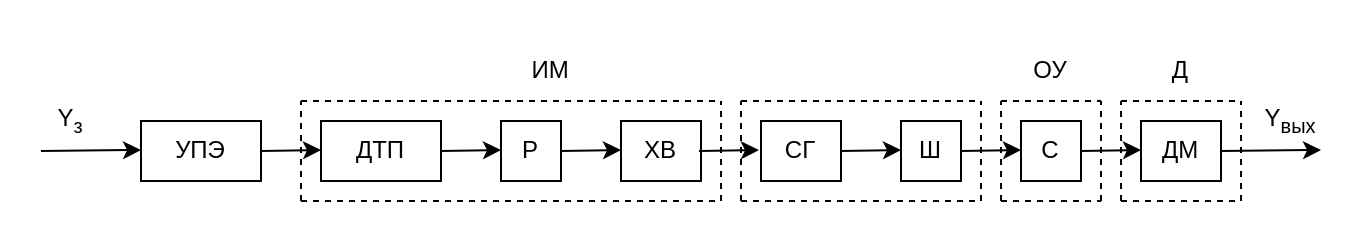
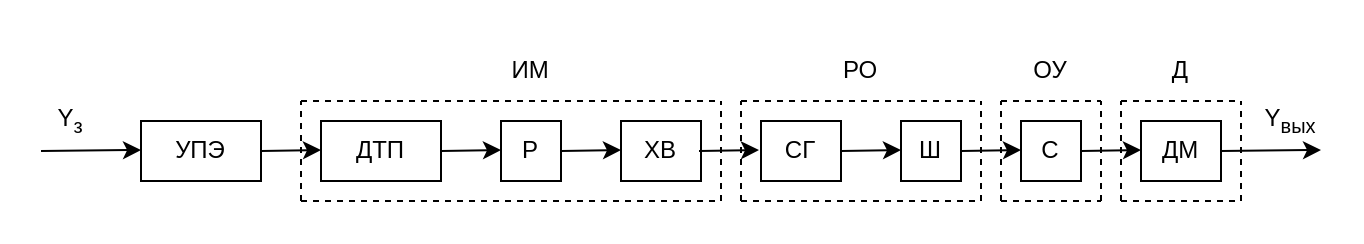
  <mxCell id="0" />
  <mxCell id="1" parent="0" />
  <mxCell id="2" value="" style="endArrow=classic;html=1;" parent="1" edge="1"><mxGeometry width="50" height="50" relative="1" as="geometry"><mxPoint x="20" y="75" as="sourcePoint" /><mxPoint x="70" y="74.5" as="targetPoint" /></mxGeometry></mxCell>
  <mxCell id="3" value="" style="rounded=0;whiteSpace=wrap;html=1;" parent="1" vertex="1"><mxGeometry x="70" y="60" width="60" height="30" as="geometry" /></mxCell>
  <mxCell id="4" value="УПЭ" style="text;html=1;strokeColor=none;fillColor=none;align=center;verticalAlign=middle;whiteSpace=wrap;rounded=0;" parent="1" vertex="1"><mxGeometry x="80" y="60" width="40" height="30" as="geometry" /></mxCell>
  <mxCell id="5" value="" style="endArrow=classic;html=1;" parent="1" edge="1"><mxGeometry width="50" height="50" relative="1" as="geometry"><mxPoint x="280" y="75" as="sourcePoint" /><mxPoint x="310" y="74.5" as="targetPoint" /></mxGeometry></mxCell>
  <mxCell id="6" value="" style="endArrow=classic;html=1;" parent="1" edge="1"><mxGeometry width="50" height="50" relative="1" as="geometry"><mxPoint x="220" y="75" as="sourcePoint" /><mxPoint x="250" y="74.5" as="targetPoint" /></mxGeometry></mxCell>
  <mxCell id="7" value="" style="endArrow=classic;html=1;" parent="1" edge="1"><mxGeometry width="50" height="50" relative="1" as="geometry"><mxPoint x="130" y="75" as="sourcePoint" /><mxPoint x="160" y="74.5" as="targetPoint" /></mxGeometry></mxCell>
  <mxCell id="8" value="" style="rounded=0;whiteSpace=wrap;html=1;" parent="1" vertex="1"><mxGeometry x="160" y="60" width="60" height="30" as="geometry" /></mxCell>
  <mxCell id="9" value="" style="rounded=0;whiteSpace=wrap;html=1;" parent="1" vertex="1"><mxGeometry x="250" y="60" width="30" height="30" as="geometry" /></mxCell>
  <mxCell id="10" value="" style="rounded=0;whiteSpace=wrap;html=1;" parent="1" vertex="1"><mxGeometry x="310" y="60" width="40" height="30" as="geometry" /></mxCell>
  <mxCell id="11" value="" style="rounded=0;whiteSpace=wrap;html=1;" parent="1" vertex="1"><mxGeometry x="380" y="60" width="40" height="30" as="geometry" /></mxCell>
  <mxCell id="12" value="" style="endArrow=classic;html=1;" parent="1" edge="1"><mxGeometry width="50" height="50" relative="1" as="geometry"><mxPoint x="420" y="75" as="sourcePoint" /><mxPoint x="450" y="74.5" as="targetPoint" /></mxGeometry></mxCell>
  <mxCell id="13" value="" style="endArrow=classic;html=1;" parent="1" edge="1"><mxGeometry width="50" height="50" relative="1" as="geometry"><mxPoint x="349" y="75" as="sourcePoint" /><mxPoint x="379" y="74.5" as="targetPoint" /></mxGeometry></mxCell>
  <mxCell id="14" value="" style="rounded=0;whiteSpace=wrap;html=1;" parent="1" vertex="1"><mxGeometry x="510" y="60" width="30" height="30" as="geometry" /></mxCell>
  <mxCell id="15" value="" style="rounded=0;whiteSpace=wrap;html=1;" parent="1" vertex="1"><mxGeometry x="450" y="60" width="30" height="30" as="geometry" /></mxCell>
  <mxCell id="16" value="" style="rounded=0;whiteSpace=wrap;html=1;" parent="1" vertex="1"><mxGeometry x="570" y="60" width="40" height="30" as="geometry" /></mxCell>
  <mxCell id="17" value="" style="endArrow=classic;html=1;" parent="1" edge="1"><mxGeometry width="50" height="50" relative="1" as="geometry"><mxPoint x="540" y="75" as="sourcePoint" /><mxPoint x="570" y="74.5" as="targetPoint" /></mxGeometry></mxCell>
  <mxCell id="18" value="" style="endArrow=classic;html=1;" parent="1" edge="1"><mxGeometry width="50" height="50" relative="1" as="geometry"><mxPoint x="480" y="75" as="sourcePoint" /><mxPoint x="510" y="74.5" as="targetPoint" /></mxGeometry></mxCell>
  <mxCell id="19" value="" style="endArrow=classic;html=1;" parent="1" edge="1"><mxGeometry width="50" height="50" relative="1" as="geometry"><mxPoint x="610" y="75" as="sourcePoint" /><mxPoint x="660" y="74.5" as="targetPoint" /></mxGeometry></mxCell>
  <mxCell id="20" value="ДТП" style="text;html=1;strokeColor=none;fillColor=none;align=center;verticalAlign=middle;whiteSpace=wrap;rounded=0;" parent="1" vertex="1"><mxGeometry x="170" y="60" width="40" height="30" as="geometry" /></mxCell>
  <mxCell id="21" value="Р" style="text;html=1;strokeColor=none;fillColor=none;align=center;verticalAlign=middle;whiteSpace=wrap;rounded=0;" parent="1" vertex="1"><mxGeometry x="255" y="65" width="20" height="20" as="geometry" /></mxCell>
  <mxCell id="22" value="ХВ" style="text;html=1;strokeColor=none;fillColor=none;align=center;verticalAlign=middle;whiteSpace=wrap;rounded=0;" parent="1" vertex="1"><mxGeometry x="315" y="65" width="30" height="20" as="geometry" /></mxCell>
  <mxCell id="23" value="СГ" style="text;html=1;strokeColor=none;fillColor=none;align=center;verticalAlign=middle;whiteSpace=wrap;rounded=0;" parent="1" vertex="1"><mxGeometry x="385" y="65" width="30" height="20" as="geometry" /></mxCell>
  <mxCell id="24" value="Ш" style="text;html=1;strokeColor=none;fillColor=none;align=center;verticalAlign=middle;whiteSpace=wrap;rounded=0;" parent="1" vertex="1"><mxGeometry x="450" y="65" width="30" height="20" as="geometry" /></mxCell>
  <mxCell id="25" value="С" style="text;html=1;strokeColor=none;fillColor=none;align=center;verticalAlign=middle;whiteSpace=wrap;rounded=0;" parent="1" vertex="1"><mxGeometry x="515" y="65" width="20" height="20" as="geometry" /></mxCell>
  <mxCell id="26" value="ДМ" style="text;html=1;strokeColor=none;fillColor=none;align=center;verticalAlign=middle;whiteSpace=wrap;rounded=0;" parent="1" vertex="1"><mxGeometry x="575" y="65" width="30" height="20" as="geometry" /></mxCell>
  <mxCell id="27" value="" style="endArrow=none;dashed=1;html=1;" parent="1" edge="1"><mxGeometry width="50" height="50" relative="1" as="geometry"><mxPoint x="150" y="100" as="sourcePoint" /><mxPoint x="150" y="50" as="targetPoint" /></mxGeometry></mxCell>
  <mxCell id="28" value="" style="endArrow=none;dashed=1;html=1;" parent="1" edge="1"><mxGeometry width="50" height="50" relative="1" as="geometry"><mxPoint x="150" y="100" as="sourcePoint" /><mxPoint x="360" y="100" as="targetPoint" /></mxGeometry></mxCell>
  <mxCell id="29" value="" style="endArrow=none;dashed=1;html=1;" parent="1" edge="1"><mxGeometry width="50" height="50" relative="1" as="geometry"><mxPoint x="150" y="50" as="sourcePoint" /><mxPoint x="360" y="50" as="targetPoint" /></mxGeometry></mxCell>
  <mxCell id="30" value="" style="endArrow=none;dashed=1;html=1;" parent="1" edge="1"><mxGeometry width="50" height="50" relative="1" as="geometry"><mxPoint x="360" y="100" as="sourcePoint" /><mxPoint x="360" y="50" as="targetPoint" /></mxGeometry></mxCell>
  <mxCell id="31" value="" style="endArrow=none;dashed=1;html=1;" parent="1" edge="1"><mxGeometry width="50" height="50" relative="1" as="geometry"><mxPoint x="370" y="100" as="sourcePoint" /><mxPoint x="370" y="50" as="targetPoint" /></mxGeometry></mxCell>
  <mxCell id="32" value="" style="endArrow=none;dashed=1;html=1;" parent="1" edge="1"><mxGeometry width="50" height="50" relative="1" as="geometry"><mxPoint x="490" y="100" as="sourcePoint" /><mxPoint x="490" y="50" as="targetPoint" /></mxGeometry></mxCell>
  <mxCell id="33" value="" style="endArrow=none;dashed=1;html=1;" parent="1" edge="1"><mxGeometry width="50" height="50" relative="1" as="geometry"><mxPoint x="500" y="100" as="sourcePoint" /><mxPoint x="500" y="50" as="targetPoint" /></mxGeometry></mxCell>
  <mxCell id="34" value="" style="endArrow=none;dashed=1;html=1;" parent="1" edge="1"><mxGeometry width="50" height="50" relative="1" as="geometry"><mxPoint x="620" y="100" as="sourcePoint" /><mxPoint x="620" y="50" as="targetPoint" /></mxGeometry></mxCell>
  <mxCell id="35" value="" style="endArrow=none;dashed=1;html=1;" parent="1" edge="1"><mxGeometry width="50" height="50" relative="1" as="geometry"><mxPoint x="370" y="50" as="sourcePoint" /><mxPoint x="490" y="50" as="targetPoint" /></mxGeometry></mxCell>
  <mxCell id="36" value="" style="endArrow=none;dashed=1;html=1;" parent="1" edge="1"><mxGeometry width="50" height="50" relative="1" as="geometry"><mxPoint x="370" y="100" as="sourcePoint" /><mxPoint x="490" y="100" as="targetPoint" /></mxGeometry></mxCell>
  <mxCell id="37" value="" style="endArrow=none;dashed=1;html=1;" parent="1" edge="1"><mxGeometry width="50" height="50" relative="1" as="geometry"><mxPoint x="500" y="50" as="sourcePoint" /><mxPoint x="550" y="50" as="targetPoint" /></mxGeometry></mxCell>
  <mxCell id="38" value="" style="endArrow=none;dashed=1;html=1;" parent="1" edge="1"><mxGeometry width="50" height="50" relative="1" as="geometry"><mxPoint x="500" y="100" as="sourcePoint" /><mxPoint x="550" y="100" as="targetPoint" /></mxGeometry></mxCell>
- <mxCell id="39" value="ИМ" style="text;html=1;strokeColor=none;fillColor=none;align=center;verticalAlign=middle;whiteSpace=wrap;rounded=0;" parent="1" vertex="1"><mxGeometry x="255" y="20" width="40" height="30" as="geometry" /></mxCell>
+ <mxCell id="39" value="ИМ" style="text;html=1;strokeColor=none;fillColor=none;align=center;verticalAlign=middle;whiteSpace=wrap;rounded=0;" parent="1" vertex="1"><mxGeometry x="245" y="20" width="40" height="30" as="geometry" /></mxCell>
+ <mxCell id="40" value="РО" style="text;html=1;strokeColor=none;fillColor=none;align=center;verticalAlign=middle;whiteSpace=wrap;rounded=0;" parent="1" vertex="1"><mxGeometry x="410" y="20" width="40" height="30" as="geometry" /></mxCell>
  <mxCell id="41" value="ОУ" style="text;html=1;strokeColor=none;fillColor=none;align=center;verticalAlign=middle;whiteSpace=wrap;rounded=0;" parent="1" vertex="1"><mxGeometry x="505" y="20" width="40" height="30" as="geometry" /></mxCell>
  <mxCell id="42" value="" style="endArrow=none;dashed=1;html=1;" parent="1" edge="1"><mxGeometry width="50" height="50" relative="1" as="geometry"><mxPoint x="550" y="100" as="sourcePoint" /><mxPoint x="550" y="50" as="targetPoint" /></mxGeometry></mxCell>
  <mxCell id="43" value="" style="endArrow=none;dashed=1;html=1;" parent="1" edge="1"><mxGeometry width="50" height="50" relative="1" as="geometry"><mxPoint x="560" y="100" as="sourcePoint" /><mxPoint x="560" y="50" as="targetPoint" /></mxGeometry></mxCell>
  <mxCell id="44" value="" style="endArrow=none;dashed=1;html=1;" parent="1" edge="1"><mxGeometry width="50" height="50" relative="1" as="geometry"><mxPoint x="560" y="100" as="sourcePoint" /><mxPoint x="620" y="100" as="targetPoint" /></mxGeometry></mxCell>
  <mxCell id="45" value="" style="endArrow=none;dashed=1;html=1;" parent="1" edge="1"><mxGeometry width="50" height="50" relative="1" as="geometry"><mxPoint x="560" y="50" as="sourcePoint" /><mxPoint x="620" y="50" as="targetPoint" /></mxGeometry></mxCell>
  <mxCell id="46" value="Д" style="text;html=1;strokeColor=none;fillColor=none;align=center;verticalAlign=middle;whiteSpace=wrap;rounded=0;" parent="1" vertex="1"><mxGeometry x="570" y="20" width="40" height="30" as="geometry" /></mxCell>
  <mxCell id="47" value="Y&lt;sub&gt;з&lt;/sub&gt;" style="text;html=1;strokeColor=none;fillColor=none;align=center;verticalAlign=middle;whiteSpace=wrap;rounded=0;" parent="1" vertex="1"><mxGeometry x="20" y="50" width="30" height="20" as="geometry" /></mxCell>
  <mxCell id="48" value="Y&lt;sub&gt;вых&lt;/sub&gt;" style="text;html=1;strokeColor=none;fillColor=none;align=center;verticalAlign=middle;whiteSpace=wrap;rounded=0;" parent="1" vertex="1"><mxGeometry x="630" y="50" width="30" height="20" as="geometry" /></mxCell>
